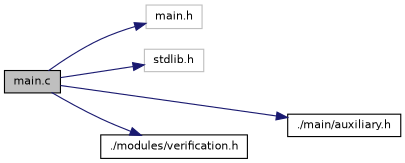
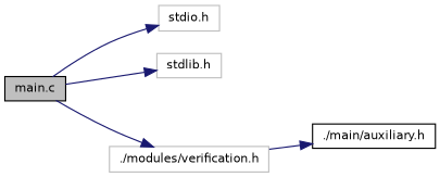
  digraph {
    rankdir=LR
    node [color=black fillcolor=white fontname=Helvetica fontsize=10 shape=record style=filled]
    edge [color=midnightblue fontname=Helvetica fontsize=10 labelfontname=Helvetica labelfontsize=10 style=solid]
    n1 [fillcolor=grey75 fontcolor=black height=0.2 label="main.c" width=0.4]
-   n2 [color=grey75 height=0.2 label="main.h" width=0.4]
+   n2 [color=grey75 height=0.2 label="stdio.h" width=0.4]
    n3 [color=grey75 height=0.2 label="stdlib.h" width=0.4]
    n4 [height=0.2 label="./main/auxiliary.h" width=0.4]
-   n5 [height=0.2 label="./modules/verification.h" width=0.4]
+   n5 [color=grey75 height=0.2 label="./modules/verification.h" width=0.4]
    n1 -> n2
    n1 -> n3
-   n1 -> n4
+   n5 -> n4
    n1 -> n5
  }
